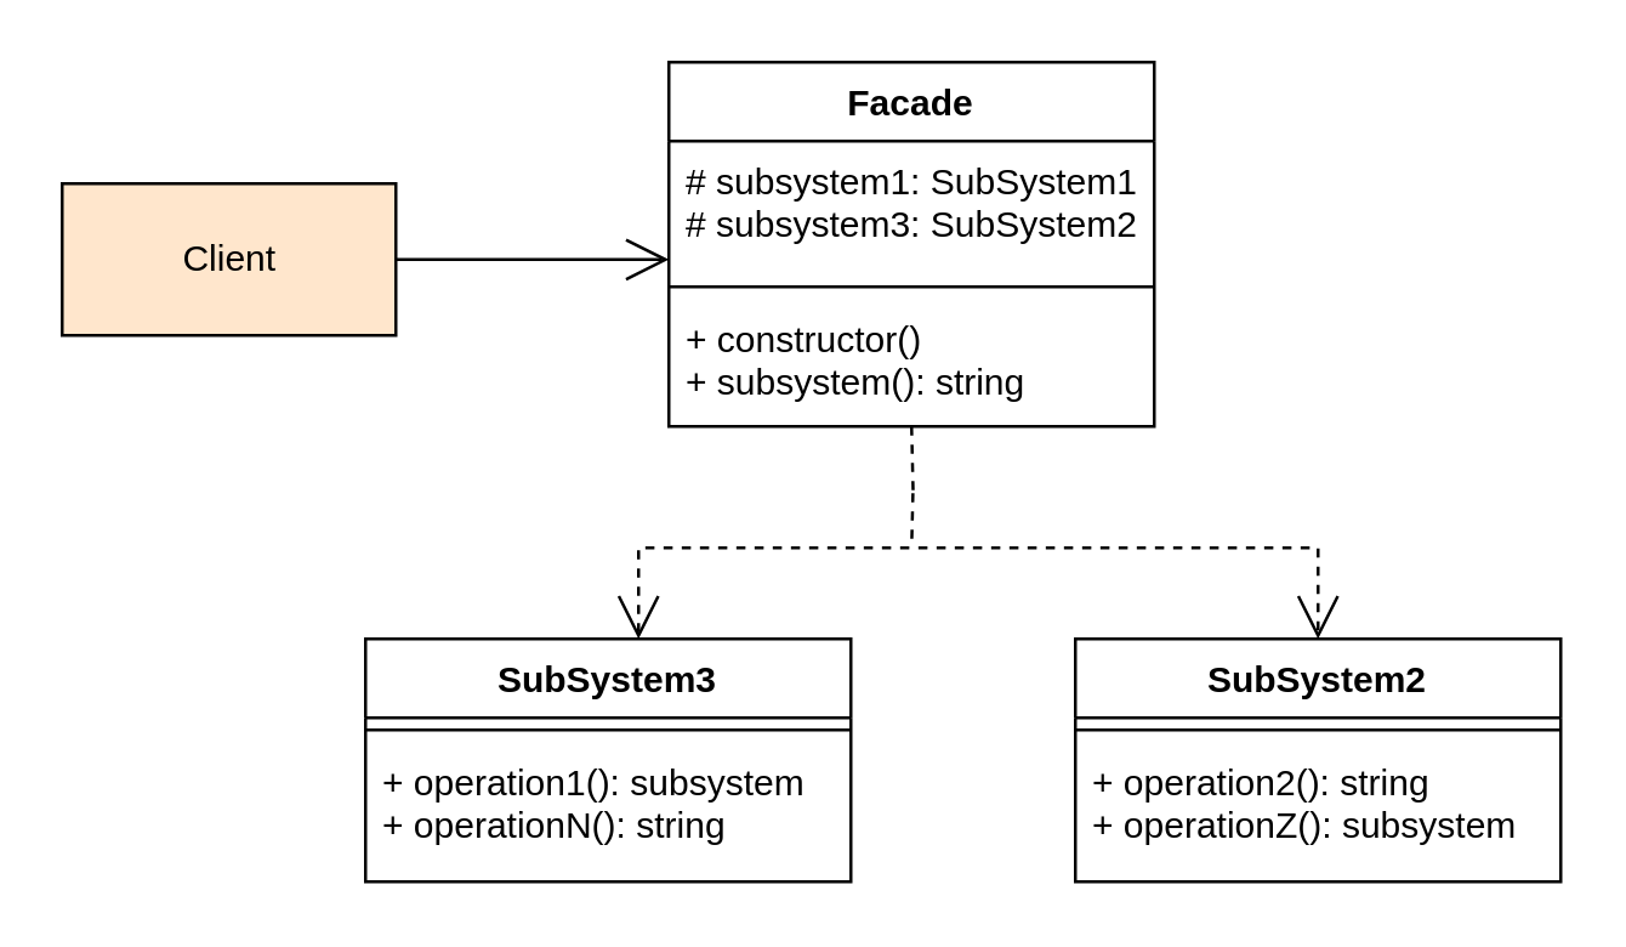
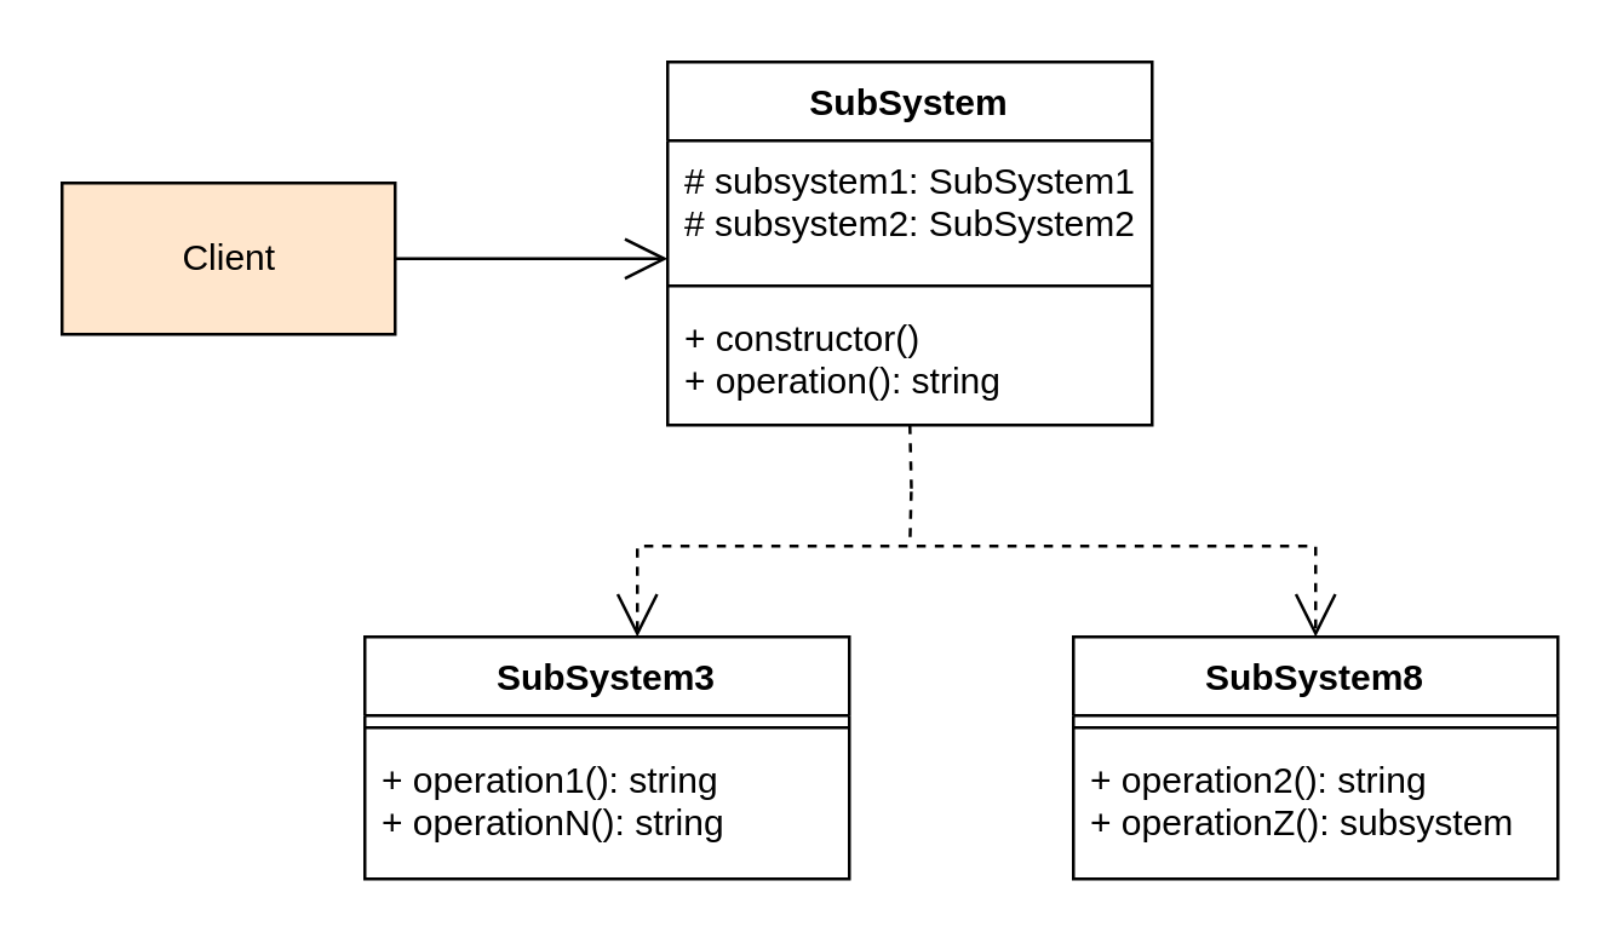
  <mxCell id="0" />
  <mxCell id="1" parent="0" />
  <mxCell id="2" style="edgeStyle=orthogonalEdgeStyle;rounded=0;orthogonalLoop=1;jettySize=auto;html=1;startArrow=none;startFill=0;endArrow=open;endFill=0;startSize=12;endSize=12;entryX=0;entryY=0.313;entryDx=0;entryDy=0;entryPerimeter=0;" parent="1" source="3" edge="1"><mxGeometry relative="1" as="geometry"><mxPoint x="220" y="85.04" as="targetPoint" /></mxGeometry></mxCell>
  <mxCell id="3" value="Client" style="html=1;fillColor=#ffe6cc;" parent="1" vertex="1"><mxGeometry x="20" y="60" width="110" height="50" as="geometry" /></mxCell>
  <mxCell id="4" style="edgeStyle=orthogonalEdgeStyle;rounded=0;orthogonalLoop=1;jettySize=auto;html=1;dashed=1;startArrow=none;startFill=0;endArrow=none;endFill=0;startSize=12;endSize=12;" parent="1" edge="1"><mxGeometry relative="1" as="geometry"><mxPoint x="300" y="180" as="targetPoint" /><mxPoint x="300" y="140" as="sourcePoint" /></mxGeometry></mxCell>
  <mxCell id="5" style="edgeStyle=orthogonalEdgeStyle;rounded=0;orthogonalLoop=1;jettySize=auto;html=1;entryX=0.5;entryY=0;entryDx=0;entryDy=0;startArrow=open;startFill=0;endArrow=open;endFill=0;startSize=12;endSize=12;dashed=1;" parent="1" source="6" edge="1"><mxGeometry relative="1" as="geometry"><Array as="points"><mxPoint x="210" y="180" /><mxPoint x="434" y="180" /></Array><mxPoint x="434" y="210" as="targetPoint" /></mxGeometry></mxCell>
  <mxCell id="6" value="SubSystem3" style="swimlane;fontStyle=1;align=center;verticalAlign=top;childLayout=stackLayout;horizontal=1;startSize=26;horizontalStack=0;resizeParent=1;resizeParentMax=0;resizeLast=0;collapsible=1;marginBottom=0;" parent="1" vertex="1"><mxGeometry x="120" y="210" width="160" height="80" as="geometry" /></mxCell>
  <mxCell id="7" value="" style="line;strokeWidth=1;fillColor=none;align=left;verticalAlign=middle;spacingTop=-1;spacingLeft=3;spacingRight=3;rotatable=0;labelPosition=right;points=[];portConstraint=eastwest;" parent="6" vertex="1"><mxGeometry y="26" width="160" height="8" as="geometry" /></mxCell>
- <mxCell id="8" value="+ operation1(): subsystem&#10;+ operationN(): string" style="text;strokeColor=none;fillColor=none;align=left;verticalAlign=top;spacingLeft=4;spacingRight=4;overflow=hidden;rotatable=0;points=[[0,0.5],[1,0.5]];portConstraint=eastwest;" parent="6" vertex="1"><mxGeometry y="34" width="160" height="46" as="geometry" /></mxCell>
- <mxCell id="9" value="Facade" style="swimlane;fontStyle=1;align=center;verticalAlign=top;childLayout=stackLayout;horizontal=1;startSize=26;horizontalStack=0;resizeParent=1;resizeParentMax=0;resizeLast=0;collapsible=1;marginBottom=0;" vertex="1" parent="1"><mxGeometry x="220" width="160" height="120" as="geometry" y="20" /></mxCell>
- <mxCell id="10" value="# subsystem1: SubSystem1&#10;# subsystem3: SubSystem2" style="text;strokeColor=none;fillColor=none;align=left;verticalAlign=top;spacingLeft=4;spacingRight=4;overflow=hidden;rotatable=0;points=[[0,0.5],[1,0.5]];portConstraint=eastwest;" vertex="1" parent="9"><mxGeometry y="26" width="160" height="44" as="geometry" /></mxCell>
+ <mxCell id="8" value="+ operation1(): string&#10;+ operationN(): string" style="text;strokeColor=none;fillColor=none;align=left;verticalAlign=top;spacingLeft=4;spacingRight=4;overflow=hidden;rotatable=0;points=[[0,0.5],[1,0.5]];portConstraint=eastwest;" parent="6" vertex="1"><mxGeometry y="34" width="160" height="46" as="geometry" /></mxCell>
+ <mxCell id="9" value="SubSystem" style="swimlane;fontStyle=1;align=center;verticalAlign=top;childLayout=stackLayout;horizontal=1;startSize=26;horizontalStack=0;resizeParent=1;resizeParentMax=0;resizeLast=0;collapsible=1;marginBottom=0;" vertex="1" parent="1"><mxGeometry x="220" width="160" height="120" as="geometry" y="20" /></mxCell>
+ <mxCell id="10" value="# subsystem1: SubSystem1&#10;# subsystem2: SubSystem2" style="text;strokeColor=none;fillColor=none;align=left;verticalAlign=top;spacingLeft=4;spacingRight=4;overflow=hidden;rotatable=0;points=[[0,0.5],[1,0.5]];portConstraint=eastwest;" vertex="1" parent="9"><mxGeometry y="26" width="160" height="44" as="geometry" /></mxCell>
  <mxCell id="11" value="" style="line;strokeWidth=1;fillColor=none;align=left;verticalAlign=middle;spacingTop=-1;spacingLeft=3;spacingRight=3;rotatable=0;labelPosition=right;points=[];portConstraint=eastwest;" vertex="1" parent="9"><mxGeometry y="70" width="160" height="8" as="geometry" /></mxCell>
- <mxCell id="12" value="+ constructor()&#10;+ subsystem(): string" style="text;strokeColor=none;fillColor=none;align=left;verticalAlign=top;spacingLeft=4;spacingRight=4;overflow=hidden;rotatable=0;points=[[0,0.5],[1,0.5]];portConstraint=eastwest;" vertex="1" parent="9"><mxGeometry y="78" width="160" height="42" as="geometry" /></mxCell>
- <mxCell id="13" value="SubSystem2" style="swimlane;fontStyle=1;align=center;verticalAlign=top;childLayout=stackLayout;horizontal=1;startSize=26;horizontalStack=0;resizeParent=1;resizeParentMax=0;resizeLast=0;collapsible=1;marginBottom=0;" vertex="1" parent="1"><mxGeometry x="354" y="210" width="160" height="80" as="geometry" /></mxCell>
+ <mxCell id="12" value="+ constructor()&#10;+ operation(): string" style="text;strokeColor=none;fillColor=none;align=left;verticalAlign=top;spacingLeft=4;spacingRight=4;overflow=hidden;rotatable=0;points=[[0,0.5],[1,0.5]];portConstraint=eastwest;" vertex="1" parent="9"><mxGeometry y="78" width="160" height="42" as="geometry" /></mxCell>
+ <mxCell id="13" value="SubSystem8" style="swimlane;fontStyle=1;align=center;verticalAlign=top;childLayout=stackLayout;horizontal=1;startSize=26;horizontalStack=0;resizeParent=1;resizeParentMax=0;resizeLast=0;collapsible=1;marginBottom=0;" vertex="1" parent="1"><mxGeometry x="354" y="210" width="160" height="80" as="geometry" /></mxCell>
  <mxCell id="14" value="" style="line;strokeWidth=1;fillColor=none;align=left;verticalAlign=middle;spacingTop=-1;spacingLeft=3;spacingRight=3;rotatable=0;labelPosition=right;points=[];portConstraint=eastwest;" vertex="1" parent="13"><mxGeometry y="26" width="160" height="8" as="geometry" /></mxCell>
  <mxCell id="15" value="+ operation2(): string&#10;+ operationZ(): subsystem" style="text;strokeColor=none;fillColor=none;align=left;verticalAlign=top;spacingLeft=4;spacingRight=4;overflow=hidden;rotatable=0;points=[[0,0.5],[1,0.5]];portConstraint=eastwest;" vertex="1" parent="13"><mxGeometry y="34" width="160" height="46" as="geometry" /></mxCell>
